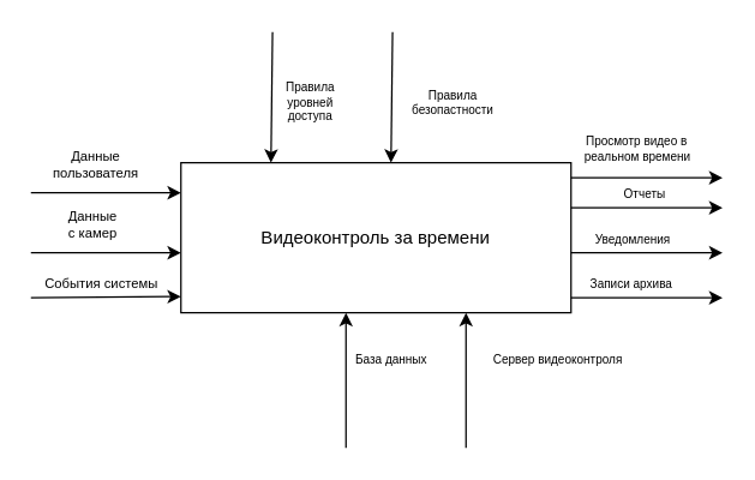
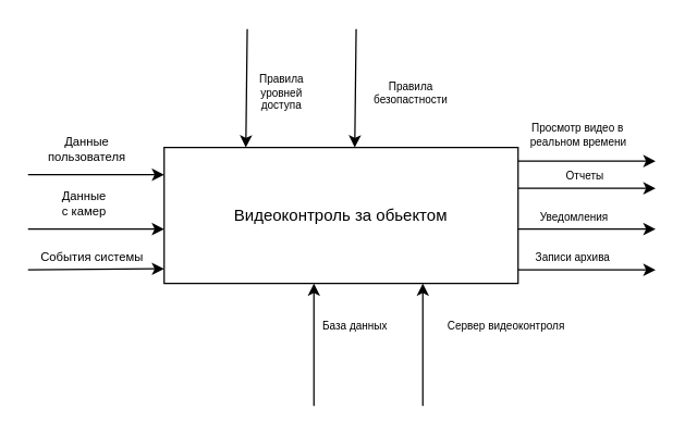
  <mxCell id="0" />
  <mxCell id="1" parent="0" />
- <mxCell id="2" value="Видеоконтроль за времени" style="rounded=0;whiteSpace=wrap;html=1;" vertex="1" parent="1"><mxGeometry x="120" y="108" width="260" height="100" as="geometry" /></mxCell>
+ <mxCell id="2" value="Видеоконтроль за обьектом" style="rounded=0;whiteSpace=wrap;html=1;" vertex="1" parent="1"><mxGeometry x="120" y="108" width="260" height="100" as="geometry" /></mxCell>
  <mxCell id="3" value="" style="endArrow=classic;html=1;rounded=0;" edge="1" parent="1"><mxGeometry width="50" height="50" relative="1" as="geometry"><mxPoint x="20" y="128" as="sourcePoint" /><mxPoint x="120" y="128" as="targetPoint" /></mxGeometry></mxCell>
  <mxCell id="4" value="Данные &lt;br style=&quot;font-size: 9px;&quot;&gt;пользователя" style="edgeLabel;html=1;align=center;verticalAlign=middle;resizable=0;points=[];fontSize=9;" vertex="1" connectable="0" parent="3"><mxGeometry x="0.255" y="-2" relative="1" as="geometry"><mxPoint x="-21" y="-22" as="offset" /></mxGeometry></mxCell>
  <mxCell id="5" value="" style="endArrow=classic;html=1;rounded=0;entryX=-0.004;entryY=-0.029;entryDx=0;entryDy=0;entryPerimeter=0;" edge="1" parent="1"><mxGeometry width="50" height="50" relative="1" as="geometry"><mxPoint x="181.04" y="20.9" as="sourcePoint" /><mxPoint x="180" y="108" as="targetPoint" /></mxGeometry></mxCell>
  <mxCell id="6" value="Правила&lt;br style=&quot;font-size: 8px;&quot;&gt;уровней&lt;br style=&quot;font-size: 8px;&quot;&gt;доступа" style="edgeLabel;html=1;align=center;verticalAlign=middle;resizable=0;points=[];fontSize=8;" vertex="1" connectable="0" parent="5"><mxGeometry x="0.255" y="-2" relative="1" as="geometry"><mxPoint x="27" y="-8" as="offset" /></mxGeometry></mxCell>
  <mxCell id="7" value="" style="endArrow=classic;html=1;rounded=0;entryX=-0.002;entryY=0.398;entryDx=0;entryDy=0;entryPerimeter=0;" edge="1" parent="1"><mxGeometry width="50" height="50" relative="1" as="geometry"><mxPoint x="20" y="168" as="sourcePoint" /><mxPoint x="120" y="168" as="targetPoint" /></mxGeometry></mxCell>
  <mxCell id="8" value="Данные&lt;br style=&quot;font-size: 9px;&quot;&gt;с камер" style="edgeLabel;html=1;align=center;verticalAlign=middle;resizable=0;points=[];fontSize=9;" vertex="1" connectable="0" parent="7"><mxGeometry x="0.255" y="-2" relative="1" as="geometry"><mxPoint x="-23" y="-22" as="offset" /></mxGeometry></mxCell>
  <mxCell id="9" value="" style="endArrow=classic;html=1;rounded=0;entryX=-0.007;entryY=0.892;entryDx=0;entryDy=0;entryPerimeter=0;" edge="1" parent="1"><mxGeometry width="50" height="50" relative="1" as="geometry"><mxPoint x="20" y="198" as="sourcePoint" /><mxPoint x="120" y="197.2" as="targetPoint" /></mxGeometry></mxCell>
  <mxCell id="10" value="События системы" style="edgeLabel;html=1;align=right;verticalAlign=middle;resizable=0;points=[];fontSize=9;" vertex="1" connectable="0" parent="9"><mxGeometry x="0.255" y="-2" relative="1" as="geometry"><mxPoint x="22" y="-11" as="offset" /></mxGeometry></mxCell>
  <mxCell id="11" value="" style="endArrow=classic;html=1;rounded=0;entryX=-0.004;entryY=-0.029;entryDx=0;entryDy=0;entryPerimeter=0;" edge="1" parent="1"><mxGeometry width="50" height="50" relative="1" as="geometry"><mxPoint x="261.04" y="20.9" as="sourcePoint" /><mxPoint x="260" y="108" as="targetPoint" /></mxGeometry></mxCell>
  <mxCell id="12" value="Правила&lt;br style=&quot;font-size: 8px;&quot;&gt;безопастности" style="edgeLabel;html=1;align=center;verticalAlign=middle;resizable=0;points=[];fontSize=8;" vertex="1" connectable="0" parent="11"><mxGeometry x="0.255" y="-2" relative="1" as="geometry"><mxPoint x="42" y="-8" as="offset" /></mxGeometry></mxCell>
  <mxCell id="13" value="" style="endArrow=classic;html=1;rounded=0;entryX=0.004;entryY=0.8;entryDx=0;entryDy=0;entryPerimeter=0;" edge="1" parent="1"><mxGeometry width="50" height="50" relative="1" as="geometry"><mxPoint x="380" y="118" as="sourcePoint" /><mxPoint x="481" y="118" as="targetPoint" /></mxGeometry></mxCell>
  <mxCell id="14" value="Просмотр видео в&amp;nbsp;&lt;br style=&quot;font-size: 8px;&quot;&gt;&lt;div style=&quot;text-align: justify; font-size: 8px;&quot;&gt;реальном времени&lt;/div&gt;" style="edgeLabel;html=1;align=right;verticalAlign=middle;resizable=0;points=[];fontSize=8;" vertex="1" connectable="0" parent="13"><mxGeometry x="0.255" y="-2" relative="1" as="geometry"><mxPoint x="17" y="-22" as="offset" /></mxGeometry></mxCell>
  <mxCell id="15" value="" style="endArrow=classic;html=1;rounded=0;entryX=0.004;entryY=0.8;entryDx=0;entryDy=0;entryPerimeter=0;" edge="1" parent="1"><mxGeometry width="50" height="50" relative="1" as="geometry"><mxPoint x="380" y="198" as="sourcePoint" /><mxPoint x="481" y="198" as="targetPoint" /></mxGeometry></mxCell>
  <mxCell id="16" value="&lt;div style=&quot;text-align: justify;&quot;&gt;Записи архива&lt;/div&gt;" style="edgeLabel;html=1;align=center;verticalAlign=middle;resizable=0;points=[];fontSize=8;" vertex="1" connectable="0" parent="15"><mxGeometry x="0.255" y="-2" relative="1" as="geometry"><mxPoint x="-24" y="-12" as="offset" /></mxGeometry></mxCell>
  <mxCell id="17" value="" style="endArrow=classic;html=1;rounded=0;entryX=0.004;entryY=0.8;entryDx=0;entryDy=0;entryPerimeter=0;" edge="1" parent="1"><mxGeometry width="50" height="50" relative="1" as="geometry"><mxPoint x="380" y="138" as="sourcePoint" /><mxPoint x="481" y="138" as="targetPoint" /></mxGeometry></mxCell>
  <mxCell id="18" value="&lt;div style=&quot;text-align: justify;&quot;&gt;Отчеты&amp;nbsp;&lt;/div&gt;" style="edgeLabel;html=1;align=center;verticalAlign=middle;resizable=0;points=[];fontSize=8;" vertex="1" connectable="0" parent="17"><mxGeometry x="0.255" y="-2" relative="1" as="geometry"><mxPoint x="-14" y="-12" as="offset" /></mxGeometry></mxCell>
  <mxCell id="19" value="" style="endArrow=classic;html=1;rounded=0;entryX=0.004;entryY=0.8;entryDx=0;entryDy=0;entryPerimeter=0;" edge="1" parent="1"><mxGeometry width="50" height="50" relative="1" as="geometry"><mxPoint x="380" y="168" as="sourcePoint" /><mxPoint x="481" y="168" as="targetPoint" /></mxGeometry></mxCell>
  <mxCell id="20" value="&lt;div style=&quot;text-align: justify;&quot;&gt;Уведомления&lt;/div&gt;" style="edgeLabel;html=1;align=center;verticalAlign=middle;resizable=0;points=[];fontSize=8;" vertex="1" connectable="0" parent="19"><mxGeometry x="0.255" y="-2" relative="1" as="geometry"><mxPoint x="-23" y="-12" as="offset" /></mxGeometry></mxCell>
  <mxCell id="21" value="" style="endArrow=classic;html=1;rounded=0;entryX=0.079;entryY=1.026;entryDx=0;entryDy=0;entryPerimeter=0;" edge="1" parent="1"><mxGeometry width="50" height="50" relative="1" as="geometry"><mxPoint x="230" y="298" as="sourcePoint" /><mxPoint x="230" y="208" as="targetPoint" /></mxGeometry></mxCell>
  <mxCell id="22" value="База данных" style="edgeLabel;html=1;align=center;verticalAlign=middle;resizable=0;points=[];fontSize=8;" vertex="1" connectable="0" parent="21"><mxGeometry x="0.255" y="-2" relative="1" as="geometry"><mxPoint x="27" y="-4" as="offset" /></mxGeometry></mxCell>
  <mxCell id="23" value="" style="endArrow=classic;html=1;rounded=0;entryX=0.079;entryY=1.026;entryDx=0;entryDy=0;entryPerimeter=0;" edge="1" parent="1"><mxGeometry width="50" height="50" relative="1" as="geometry"><mxPoint x="310" y="298" as="sourcePoint" /><mxPoint x="310" y="208" as="targetPoint" /></mxGeometry></mxCell>
  <mxCell id="24" value="Сервер видеоконтроля" style="edgeLabel;html=1;align=center;verticalAlign=middle;resizable=0;points=[];fontSize=8;" vertex="1" connectable="0" parent="23"><mxGeometry x="0.255" y="-2" relative="1" as="geometry"><mxPoint x="58" y="-4" as="offset" /></mxGeometry></mxCell>
